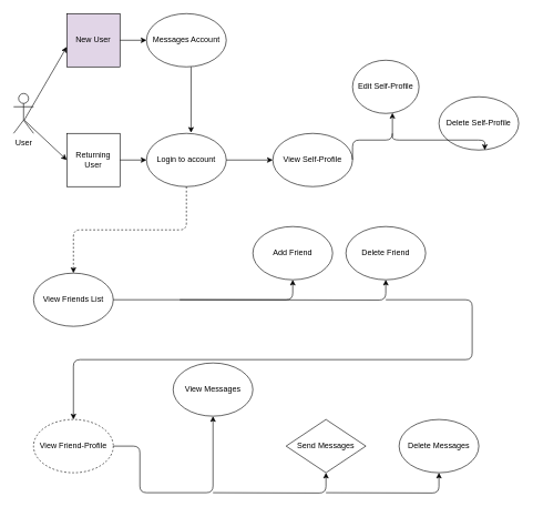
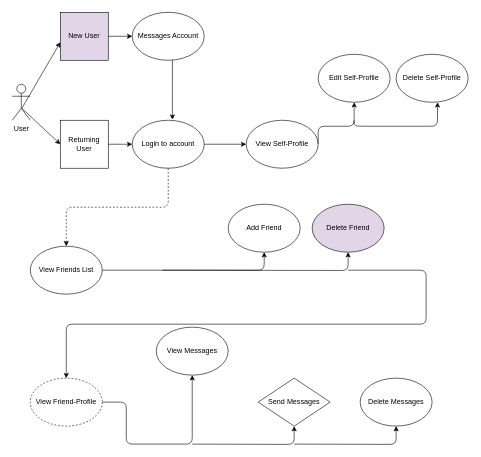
  <mxCell id="0" />
  <mxCell id="1" parent="0" />
  <mxCell id="2" value="User" style="shape=umlActor;verticalLabelPosition=bottom;labelBackgroundColor=#ffffff;verticalAlign=top;html=1;outlineConnect=0;" parent="1" vertex="1"><mxGeometry x="20" y="140" width="30" height="60" as="geometry" /></mxCell>
  <mxCell id="3" value="Returning User" style="whiteSpace=wrap;html=1;aspect=fixed;" parent="1" vertex="1"><mxGeometry x="100" y="200" width="80" height="80" as="geometry" /></mxCell>
  <mxCell id="4" value="New User" style="whiteSpace=wrap;html=1;aspect=fixed;fillColor=#e1d5e7;" parent="1" vertex="1"><mxGeometry x="100" y="20" width="80" height="80" as="geometry" /></mxCell>
  <mxCell id="5" value="Messages Account" style="ellipse;whiteSpace=wrap;html=1;" parent="1" vertex="1"><mxGeometry x="220" y="20" width="120" height="80" as="geometry" /></mxCell>
  <mxCell id="6" value="Login to account" style="ellipse;whiteSpace=wrap;html=1;" parent="1" vertex="1"><mxGeometry x="220" y="200" width="120" height="80" as="geometry" /></mxCell>
  <mxCell id="7" value="" style="endArrow=classic;html=1;" parent="1" edge="1"><mxGeometry width="50" height="50" relative="1" as="geometry"><mxPoint x="36" y="180" as="sourcePoint" /><mxPoint x="100" y="70" as="targetPoint" /></mxGeometry></mxCell>
  <mxCell id="8" value="" style="endArrow=classic;html=1;entryX=0;entryY=0.5;entryDx=0;entryDy=0;" parent="1" target="5" edge="1"><mxGeometry width="50" height="50" relative="1" as="geometry"><mxPoint x="180" y="60" as="sourcePoint" /><mxPoint x="220" y="30" as="targetPoint" /></mxGeometry></mxCell>
  <mxCell id="9" value="" style="endArrow=classic;html=1;entryX=0.558;entryY=-0.012;entryDx=0;entryDy=0;entryPerimeter=0;" parent="1" target="6" edge="1"><mxGeometry width="50" height="50" relative="1" as="geometry"><mxPoint x="287" y="100" as="sourcePoint" /><mxPoint x="340" y="50" as="targetPoint" /></mxGeometry></mxCell>
  <mxCell id="10" value="" style="endArrow=classic;html=1;entryX=0;entryY=0.5;entryDx=0;entryDy=0;exitX=0.533;exitY=0.667;exitDx=0;exitDy=0;exitPerimeter=0;" parent="1" source="2" target="3" edge="1"><mxGeometry width="50" height="50" relative="1" as="geometry"><mxPoint x="30" y="240" as="sourcePoint" /><mxPoint x="80" y="190" as="targetPoint" /></mxGeometry></mxCell>
  <mxCell id="11" value="" style="endArrow=classic;html=1;entryX=0;entryY=0.5;entryDx=0;entryDy=0;" parent="1" target="6" edge="1"><mxGeometry width="50" height="50" relative="1" as="geometry"><mxPoint x="180" y="240" as="sourcePoint" /><mxPoint x="230" y="190" as="targetPoint" /></mxGeometry></mxCell>
  <mxCell id="12" value="View Self-Profile" style="ellipse;whiteSpace=wrap;html=1;" parent="1" vertex="1"><mxGeometry x="410" y="200" width="120" height="80" as="geometry" /></mxCell>
- <mxCell id="13" value="Edit Self-Profile" style="ellipse;whiteSpace=wrap;html=1;" parent="1" vertex="1"><mxGeometry x="530" y="90" width="100" height="80" as="geometry" /></mxCell>
- <mxCell id="14" value="Delete Self-Profile" style="ellipse;whiteSpace=wrap;html=1;" parent="1" vertex="1"><mxGeometry x="660" y="145" width="120" height="80" as="geometry" /></mxCell>
+ <mxCell id="13" value="Edit Self-Profile" style="ellipse;whiteSpace=wrap;html=1;" parent="1" vertex="1"><mxGeometry x="530" y="90" width="120" height="80" as="geometry" /></mxCell>
+ <mxCell id="14" value="Delete Self-Profile" style="ellipse;whiteSpace=wrap;html=1;" parent="1" vertex="1"><mxGeometry x="660" y="90" width="120" height="80" as="geometry" /></mxCell>
  <mxCell id="15" value="" style="endArrow=classic;html=1;entryX=0;entryY=0.5;entryDx=0;entryDy=0;" parent="1" target="12" edge="1"><mxGeometry width="50" height="50" relative="1" as="geometry"><mxPoint x="340" y="240" as="sourcePoint" /><mxPoint x="390" y="190" as="targetPoint" /></mxGeometry></mxCell>
  <mxCell id="16" value="" style="endArrow=classic;html=1;edgeStyle=orthogonalEdgeStyle;" parent="1" target="13" edge="1"><mxGeometry width="50" height="50" relative="1" as="geometry"><mxPoint x="530" y="239.5" as="sourcePoint" /><mxPoint x="600" y="239.5" as="targetPoint" /><Array as="points"><mxPoint x="530" y="210" /><mxPoint x="590" y="210" /></Array></mxGeometry></mxCell>
  <mxCell id="17" value="" style="endArrow=classic;html=1;edgeStyle=orthogonalEdgeStyle;exitX=0.5;exitY=1;exitDx=0;exitDy=0;dashed=1;" parent="1" source="6" target="18" edge="1"><mxGeometry width="50" height="50" relative="1" as="geometry"><mxPoint x="330" y="400" as="sourcePoint" /><mxPoint x="90" y="430" as="targetPoint" /></mxGeometry></mxCell>
  <mxCell id="18" value="View Friends List" style="ellipse;whiteSpace=wrap;html=1;" parent="1" vertex="1"><mxGeometry x="50" y="410" width="120" height="80" as="geometry" /></mxCell>
  <mxCell id="19" value="" style="endArrow=classic;html=1;exitX=1;exitY=0.5;exitDx=0;exitDy=0;edgeStyle=orthogonalEdgeStyle;entryX=0.5;entryY=1;entryDx=0;entryDy=0;" parent="1" source="18" target="20" edge="1"><mxGeometry width="50" height="50" relative="1" as="geometry"><mxPoint x="330" y="400" as="sourcePoint" /><mxPoint x="260" y="450" as="targetPoint" /></mxGeometry></mxCell>
  <mxCell id="20" value="Add Friend" style="ellipse;whiteSpace=wrap;html=1;" parent="1" vertex="1"><mxGeometry x="380" y="340" width="120" height="80" as="geometry" /></mxCell>
- <mxCell id="21" value="Delete Friend" style="ellipse;whiteSpace=wrap;html=1;" parent="1" vertex="1"><mxGeometry x="520" y="340" width="120" height="80" as="geometry" /></mxCell>
+ <mxCell id="21" value="Delete Friend" style="ellipse;whiteSpace=wrap;html=1;fillColor=#e1d5e7;" parent="1" vertex="1"><mxGeometry x="520" y="340" width="120" height="80" as="geometry" /></mxCell>
  <mxCell id="22" value="View Friend-Profile" style="ellipse;whiteSpace=wrap;html=1;dashed=1;" parent="1" vertex="1"><mxGeometry x="50" y="630" width="120" height="80" as="geometry" /></mxCell>
  <mxCell id="23" value="" style="endArrow=classic;html=1;entryX=0.5;entryY=1;entryDx=0;entryDy=0;edgeStyle=orthogonalEdgeStyle;" parent="1" target="21" edge="1"><mxGeometry width="50" height="50" relative="1" as="geometry"><mxPoint x="270" y="450" as="sourcePoint" /><mxPoint x="380" y="350" as="targetPoint" /></mxGeometry></mxCell>
  <mxCell id="24" value="" style="endArrow=classic;html=1;edgeStyle=orthogonalEdgeStyle;entryX=0.5;entryY=0;entryDx=0;entryDy=0;" parent="1" target="22" edge="1"><mxGeometry width="50" height="50" relative="1" as="geometry"><mxPoint x="580" y="450" as="sourcePoint" /><mxPoint x="610" y="500" as="targetPoint" /><Array as="points"><mxPoint x="710" y="450" /><mxPoint x="710" y="540" /><mxPoint x="110" y="540" /></Array></mxGeometry></mxCell>
  <mxCell id="25" value="" style="endArrow=classic;html=1;edgeStyle=orthogonalEdgeStyle;entryX=0.5;entryY=1;entryDx=0;entryDy=0;exitX=1;exitY=0.5;exitDx=0;exitDy=0;" parent="1" source="22" target="26" edge="1"><mxGeometry width="50" height="50" relative="1" as="geometry"><mxPoint x="180" y="670" as="sourcePoint" /><mxPoint x="220" y="740" as="targetPoint" /><Array as="points"><mxPoint x="210" y="670" /><mxPoint x="210" y="740" /><mxPoint x="320" y="740" /></Array></mxGeometry></mxCell>
  <mxCell id="26" value="View Messages" style="ellipse;whiteSpace=wrap;html=1;" parent="1" vertex="1"><mxGeometry x="260" y="545" width="120" height="80" as="geometry" /></mxCell>
  <mxCell id="27" value="Send Messages" style="rhombus;whiteSpace=wrap;html=1;" parent="1" vertex="1"><mxGeometry x="430" y="630" width="120" height="80" as="geometry" /></mxCell>
  <mxCell id="28" value="Delete Messages" style="ellipse;whiteSpace=wrap;html=1;" parent="1" vertex="1"><mxGeometry x="600" y="630" width="120" height="80" as="geometry" /></mxCell>
  <mxCell id="29" value="" style="endArrow=classic;html=1;edgeStyle=orthogonalEdgeStyle;entryX=0.5;entryY=1;entryDx=0;entryDy=0;" parent="1" target="27" edge="1"><mxGeometry width="50" height="50" relative="1" as="geometry"><mxPoint x="320" y="740" as="sourcePoint" /><mxPoint x="490" y="740" as="targetPoint" /></mxGeometry></mxCell>
  <mxCell id="30" value="" style="endArrow=classic;html=1;edgeStyle=orthogonalEdgeStyle;entryX=0.5;entryY=1;entryDx=0;entryDy=0;" parent="1" target="28" edge="1"><mxGeometry width="50" height="50" relative="1" as="geometry"><mxPoint x="490" y="740" as="sourcePoint" /><mxPoint x="660" y="740" as="targetPoint" /></mxGeometry></mxCell>
  <mxCell id="31" value="" style="endArrow=classic;html=1;edgeStyle=orthogonalEdgeStyle;entryX=0.575;entryY=1;entryDx=0;entryDy=0;entryPerimeter=0;" parent="1" target="14" edge="1"><mxGeometry width="50" height="50" relative="1" as="geometry"><mxPoint x="590" y="200" as="sourcePoint" /><mxPoint x="730" y="200" as="targetPoint" /><Array as="points"><mxPoint x="590" y="210" /><mxPoint x="729" y="210" /></Array></mxGeometry></mxCell>
